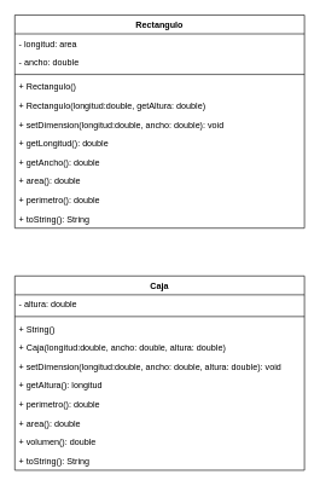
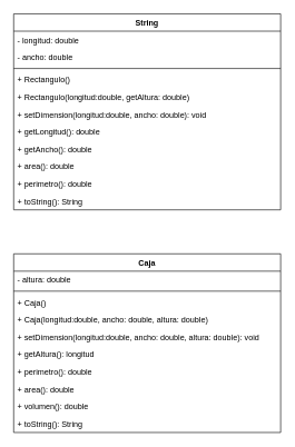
  <mxCell id="0" />
  <mxCell id="1" parent="0" />
- <mxCell id="2" value="Rectangulo" style="swimlane;fontStyle=1;align=center;verticalAlign=top;childLayout=stackLayout;horizontal=1;startSize=26;horizontalStack=0;resizeParent=1;resizeParentMax=0;resizeLast=0;collapsible=1;marginBottom=0;" vertex="1" parent="1"><mxGeometry x="20" y="20" width="400" height="294" as="geometry"><mxRectangle x="380" y="173" width="120" height="26" as="alternateBounds" /></mxGeometry></mxCell>
- <mxCell id="3" value="- longitud: area" style="text;strokeColor=none;fillColor=none;align=left;verticalAlign=top;spacingLeft=4;spacingRight=4;overflow=hidden;rotatable=0;points=[[0,0.5],[1,0.5]];portConstraint=eastwest;" vertex="1" parent="2"><mxGeometry y="26" width="400" height="26" as="geometry" /></mxCell>
+ <mxCell id="2" value="String" style="swimlane;fontStyle=1;align=center;verticalAlign=top;childLayout=stackLayout;horizontal=1;startSize=26;horizontalStack=0;resizeParent=1;resizeParentMax=0;resizeLast=0;collapsible=1;marginBottom=0;" vertex="1" parent="1"><mxGeometry x="20" y="20" width="400" height="294" as="geometry"><mxRectangle x="380" y="173" width="120" height="26" as="alternateBounds" /></mxGeometry></mxCell>
+ <mxCell id="3" value="- longitud: double" style="text;strokeColor=none;fillColor=none;align=left;verticalAlign=top;spacingLeft=4;spacingRight=4;overflow=hidden;rotatable=0;points=[[0,0.5],[1,0.5]];portConstraint=eastwest;" vertex="1" parent="2"><mxGeometry y="26" width="400" height="26" as="geometry" /></mxCell>
  <mxCell id="4" value="- ancho: double" style="text;strokeColor=none;fillColor=none;align=left;verticalAlign=top;spacingLeft=4;spacingRight=4;overflow=hidden;rotatable=0;points=[[0,0.5],[1,0.5]];portConstraint=eastwest;" vertex="1" parent="2"><mxGeometry y="52" width="400" height="26" as="geometry" /></mxCell>
  <mxCell id="5" value="" style="line;strokeWidth=1;fillColor=none;align=left;verticalAlign=middle;spacingTop=-1;spacingLeft=3;spacingRight=3;rotatable=0;labelPosition=right;points=[];portConstraint=eastwest;" vertex="1" parent="2"><mxGeometry y="78" width="400" height="8" as="geometry" /></mxCell>
  <mxCell id="6" value="+ Rectangulo()" style="text;strokeColor=none;fillColor=none;align=left;verticalAlign=top;spacingLeft=4;spacingRight=4;overflow=hidden;rotatable=0;points=[[0,0.5],[1,0.5]];portConstraint=eastwest;" vertex="1" parent="2"><mxGeometry y="86" width="400" height="26" as="geometry" /></mxCell>
  <mxCell id="7" value="+ Rectangulo(longitud:double, getAltura: double)" style="text;strokeColor=none;fillColor=none;align=left;verticalAlign=top;spacingLeft=4;spacingRight=4;overflow=hidden;rotatable=0;points=[[0,0.5],[1,0.5]];portConstraint=eastwest;" vertex="1" parent="2"><mxGeometry y="112" width="400" height="26" as="geometry" /></mxCell>
  <mxCell id="8" value="+ setDimension(longitud:double, ancho: double): void" style="text;strokeColor=none;fillColor=none;align=left;verticalAlign=top;spacingLeft=4;spacingRight=4;overflow=hidden;rotatable=0;points=[[0,0.5],[1,0.5]];portConstraint=eastwest;" vertex="1" parent="2"><mxGeometry y="138" width="400" height="26" as="geometry" /></mxCell>
  <mxCell id="9" value="+ getLongitud(): double" style="text;strokeColor=none;fillColor=none;align=left;verticalAlign=top;spacingLeft=4;spacingRight=4;overflow=hidden;rotatable=0;points=[[0,0.5],[1,0.5]];portConstraint=eastwest;" vertex="1" parent="2"><mxGeometry y="164" width="400" height="26" as="geometry" /></mxCell>
  <mxCell id="10" value="+ getAncho(): double" style="text;strokeColor=none;fillColor=none;align=left;verticalAlign=top;spacingLeft=4;spacingRight=4;overflow=hidden;rotatable=0;points=[[0,0.5],[1,0.5]];portConstraint=eastwest;" vertex="1" parent="2"><mxGeometry y="190" width="400" height="26" as="geometry" /></mxCell>
  <mxCell id="11" value="+ area(): double" style="text;strokeColor=none;fillColor=none;align=left;verticalAlign=top;spacingLeft=4;spacingRight=4;overflow=hidden;rotatable=0;points=[[0,0.5],[1,0.5]];portConstraint=eastwest;" vertex="1" parent="2"><mxGeometry y="216" width="400" height="26" as="geometry" /></mxCell>
  <mxCell id="12" value="+ perimetro(): double" style="text;strokeColor=none;fillColor=none;align=left;verticalAlign=top;spacingLeft=4;spacingRight=4;overflow=hidden;rotatable=0;points=[[0,0.5],[1,0.5]];portConstraint=eastwest;" vertex="1" parent="2"><mxGeometry y="242" width="400" height="26" as="geometry" /></mxCell>
  <mxCell id="13" value="+ toString(): String" style="text;strokeColor=none;fillColor=none;align=left;verticalAlign=top;spacingLeft=4;spacingRight=4;overflow=hidden;rotatable=0;points=[[0,0.5],[1,0.5]];portConstraint=eastwest;" vertex="1" parent="2"><mxGeometry y="268" width="400" height="26" as="geometry" /></mxCell>
  <mxCell id="14" value="Caja" style="swimlane;fontStyle=1;align=center;verticalAlign=top;childLayout=stackLayout;horizontal=1;startSize=26;horizontalStack=0;resizeParent=1;resizeParentMax=0;resizeLast=0;collapsible=1;marginBottom=0;" vertex="1" parent="1"><mxGeometry x="20" y="380" width="400" height="268" as="geometry"><mxRectangle x="400" y="390" width="120" height="26" as="alternateBounds" /></mxGeometry></mxCell>
  <mxCell id="15" value="- altura: double" style="text;strokeColor=none;fillColor=none;align=left;verticalAlign=top;spacingLeft=4;spacingRight=4;overflow=hidden;rotatable=0;points=[[0,0.5],[1,0.5]];portConstraint=eastwest;" vertex="1" parent="14"><mxGeometry y="26" width="400" height="26" as="geometry" /></mxCell>
  <mxCell id="16" value="" style="line;strokeWidth=1;fillColor=none;align=left;verticalAlign=middle;spacingTop=-1;spacingLeft=3;spacingRight=3;rotatable=0;labelPosition=right;points=[];portConstraint=eastwest;" vertex="1" parent="14"><mxGeometry y="52" width="400" height="8" as="geometry" /></mxCell>
- <mxCell id="17" value="+ String()" style="text;strokeColor=none;fillColor=none;align=left;verticalAlign=top;spacingLeft=4;spacingRight=4;overflow=hidden;rotatable=0;points=[[0,0.5],[1,0.5]];portConstraint=eastwest;" vertex="1" parent="14"><mxGeometry y="60" width="400" height="26" as="geometry" /></mxCell>
+ <mxCell id="17" value="+ Caja()" style="text;strokeColor=none;fillColor=none;align=left;verticalAlign=top;spacingLeft=4;spacingRight=4;overflow=hidden;rotatable=0;points=[[0,0.5],[1,0.5]];portConstraint=eastwest;" vertex="1" parent="14"><mxGeometry y="60" width="400" height="26" as="geometry" /></mxCell>
  <mxCell id="18" value="+ Caja(longitud:double, ancho: double, altura: double)" style="text;strokeColor=none;fillColor=none;align=left;verticalAlign=top;spacingLeft=4;spacingRight=4;overflow=hidden;rotatable=0;points=[[0,0.5],[1,0.5]];portConstraint=eastwest;" vertex="1" parent="14"><mxGeometry y="86" width="400" height="26" as="geometry" /></mxCell>
  <mxCell id="19" value="+ setDimension(longitud:double, ancho: double, altura: double): void" style="text;strokeColor=none;fillColor=none;align=left;verticalAlign=top;spacingLeft=4;spacingRight=4;overflow=hidden;rotatable=0;points=[[0,0.5],[1,0.5]];portConstraint=eastwest;" vertex="1" parent="14"><mxGeometry y="112" width="400" height="26" as="geometry" /></mxCell>
  <mxCell id="20" value="+ getAltura(): longitud" style="text;strokeColor=none;fillColor=none;align=left;verticalAlign=top;spacingLeft=4;spacingRight=4;overflow=hidden;rotatable=0;points=[[0,0.5],[1,0.5]];portConstraint=eastwest;" vertex="1" parent="14"><mxGeometry y="138" width="400" height="26" as="geometry" /></mxCell>
  <mxCell id="21" value="+ perimetro(): double" style="text;strokeColor=none;fillColor=none;align=left;verticalAlign=top;spacingLeft=4;spacingRight=4;overflow=hidden;rotatable=0;points=[[0,0.5],[1,0.5]];portConstraint=eastwest;" vertex="1" parent="14"><mxGeometry y="164" width="400" height="26" as="geometry" /></mxCell>
  <mxCell id="22" value="+ area(): double" style="text;strokeColor=none;fillColor=none;align=left;verticalAlign=top;spacingLeft=4;spacingRight=4;overflow=hidden;rotatable=0;points=[[0,0.5],[1,0.5]];portConstraint=eastwest;" vertex="1" parent="14"><mxGeometry y="190" width="400" height="26" as="geometry" /></mxCell>
  <mxCell id="23" value="+ volumen(): double" style="text;strokeColor=none;fillColor=none;align=left;verticalAlign=top;spacingLeft=4;spacingRight=4;overflow=hidden;rotatable=0;points=[[0,0.5],[1,0.5]];portConstraint=eastwest;" vertex="1" parent="14"><mxGeometry y="216" width="400" height="26" as="geometry" /></mxCell>
  <mxCell id="24" value="+ toString(): String" style="text;strokeColor=none;fillColor=none;align=left;verticalAlign=top;spacingLeft=4;spacingRight=4;overflow=hidden;rotatable=0;points=[[0,0.5],[1,0.5]];portConstraint=eastwest;" vertex="1" parent="14"><mxGeometry y="242" width="400" height="26" as="geometry" /></mxCell>
